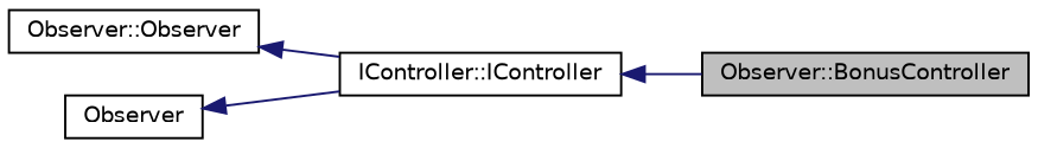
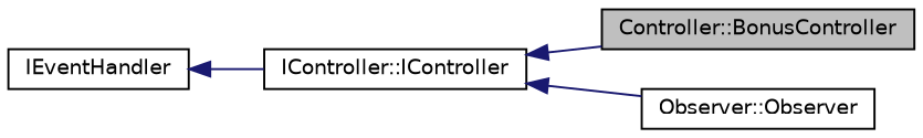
  digraph {
    rankdir=LR
    node [color=black fontname=Helvetica fontsize=10 shape=record]
    edge [color=midnightblue dir=back fontname=Helvetica fontsize=10 labelfontname=Helvetica labelfontsize=10 style=solid]
-   n1 [fillcolor=grey75 fontcolor=black height=0.2 label="Observer::BonusController" style=filled width=0.4]
+   n1 [fillcolor=grey75 fontcolor=black height=0.2 label="Controller::BonusController" style=filled width=0.4]
    n2 [height=0.2 label="IController::IController" width=0.4]
    n3 [height=0.2 label="Observer::Observer" width=0.4]
-   n4 [height=0.2 label=Observer width=0.4]
+   n4 [height=0.2 label=IEventHandler width=0.4]
    n2 -> n1
-   n3 -> n2
+   n2 -> n3
    n4 -> n2
  }
